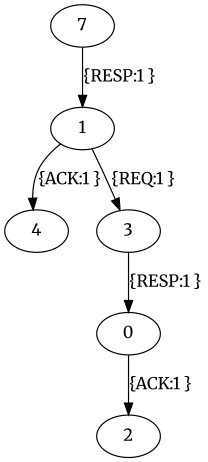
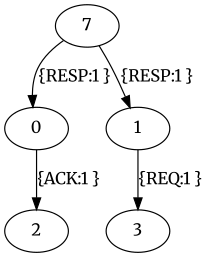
  digraph {
    fontname=Merriweather
    node [fontname=Merriweather]
    edge [fontname=Merriweather]
    n1 [label=0]
    n2 [label=2]
    n3 [label=1]
-   n4 [label=4]
    n5 [label=3]
    n6 [label=7]
    n1 -> n2 [label="{ACK:1 }"]
-   n3 -> n4 [label="{ACK:1 }"]
    n3 -> n5 [label="{REQ:1 }"]
-   n5 -> n1 [label="{RESP:1 }"]
+   n6 -> n1 [label="{RESP:1 }"]
    n6 -> n3 [label="{RESP:1 }"]
  }
